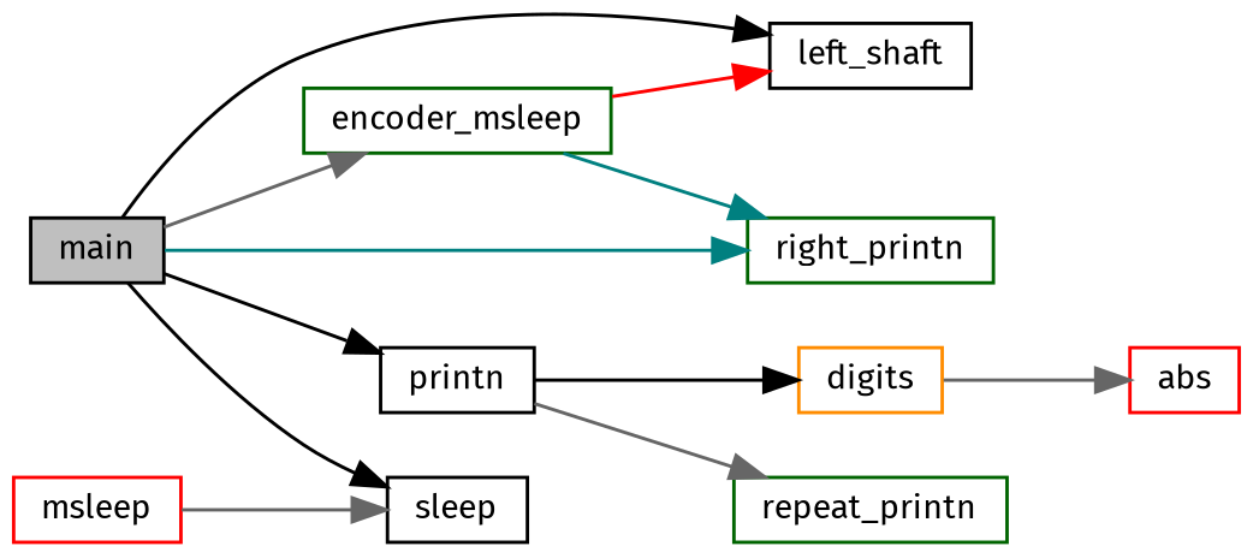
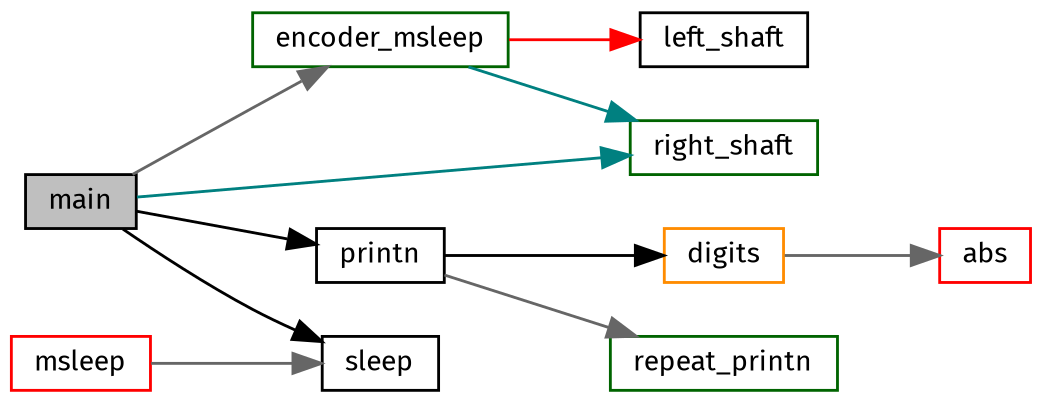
  digraph {
    fontname="Fira Sans"
    rankdir=LR
    node [color=black fillcolor=white fontname="Fira Sans" fontsize=10 shape=record style=filled]
    edge [color=gray40 fontname="Fira Sans" fontsize=10 labelfontname=Helvetica labelfontsize=10 style=solid]
    n1 [fillcolor=grey75 fontcolor=black height=0.2 label=main width=0.4]
    n2 [color=darkgreen height=0.2 label=encoder_msleep width=0.4]
    n3 [height=0.2 label=left_shaft width=0.4]
-   n4 [color=darkgreen height=0.2 label=right_printn width=0.4]
+   n4 [color=darkgreen height=0.2 label=right_shaft width=0.4]
    n5 [height=0.2 label=printn width=0.4]
    n6 [height=0.2 label=sleep width=0.4]
    n7 [color=darkorange height=0.2 label=digits width=0.4]
    n8 [color=darkgreen height=0.2 label=repeat_printn width=0.4]
    n9 [color=red height=0.2 label=abs width=0.4]
    n10 [color=red height=0.2 label=msleep width=0.4]
    n1 -> n2
-   n1 -> n3 [color=black]
    n1 -> n4 [color=teal]
    n1 -> n5 [color=black]
    n1 -> n6 [color=black]
    n2 -> n3 [color=red]
    n2 -> n4 [color=teal]
    n5 -> n7 [color=black]
    n5 -> n8
    n7 -> n9
    n10 -> n6
  }
